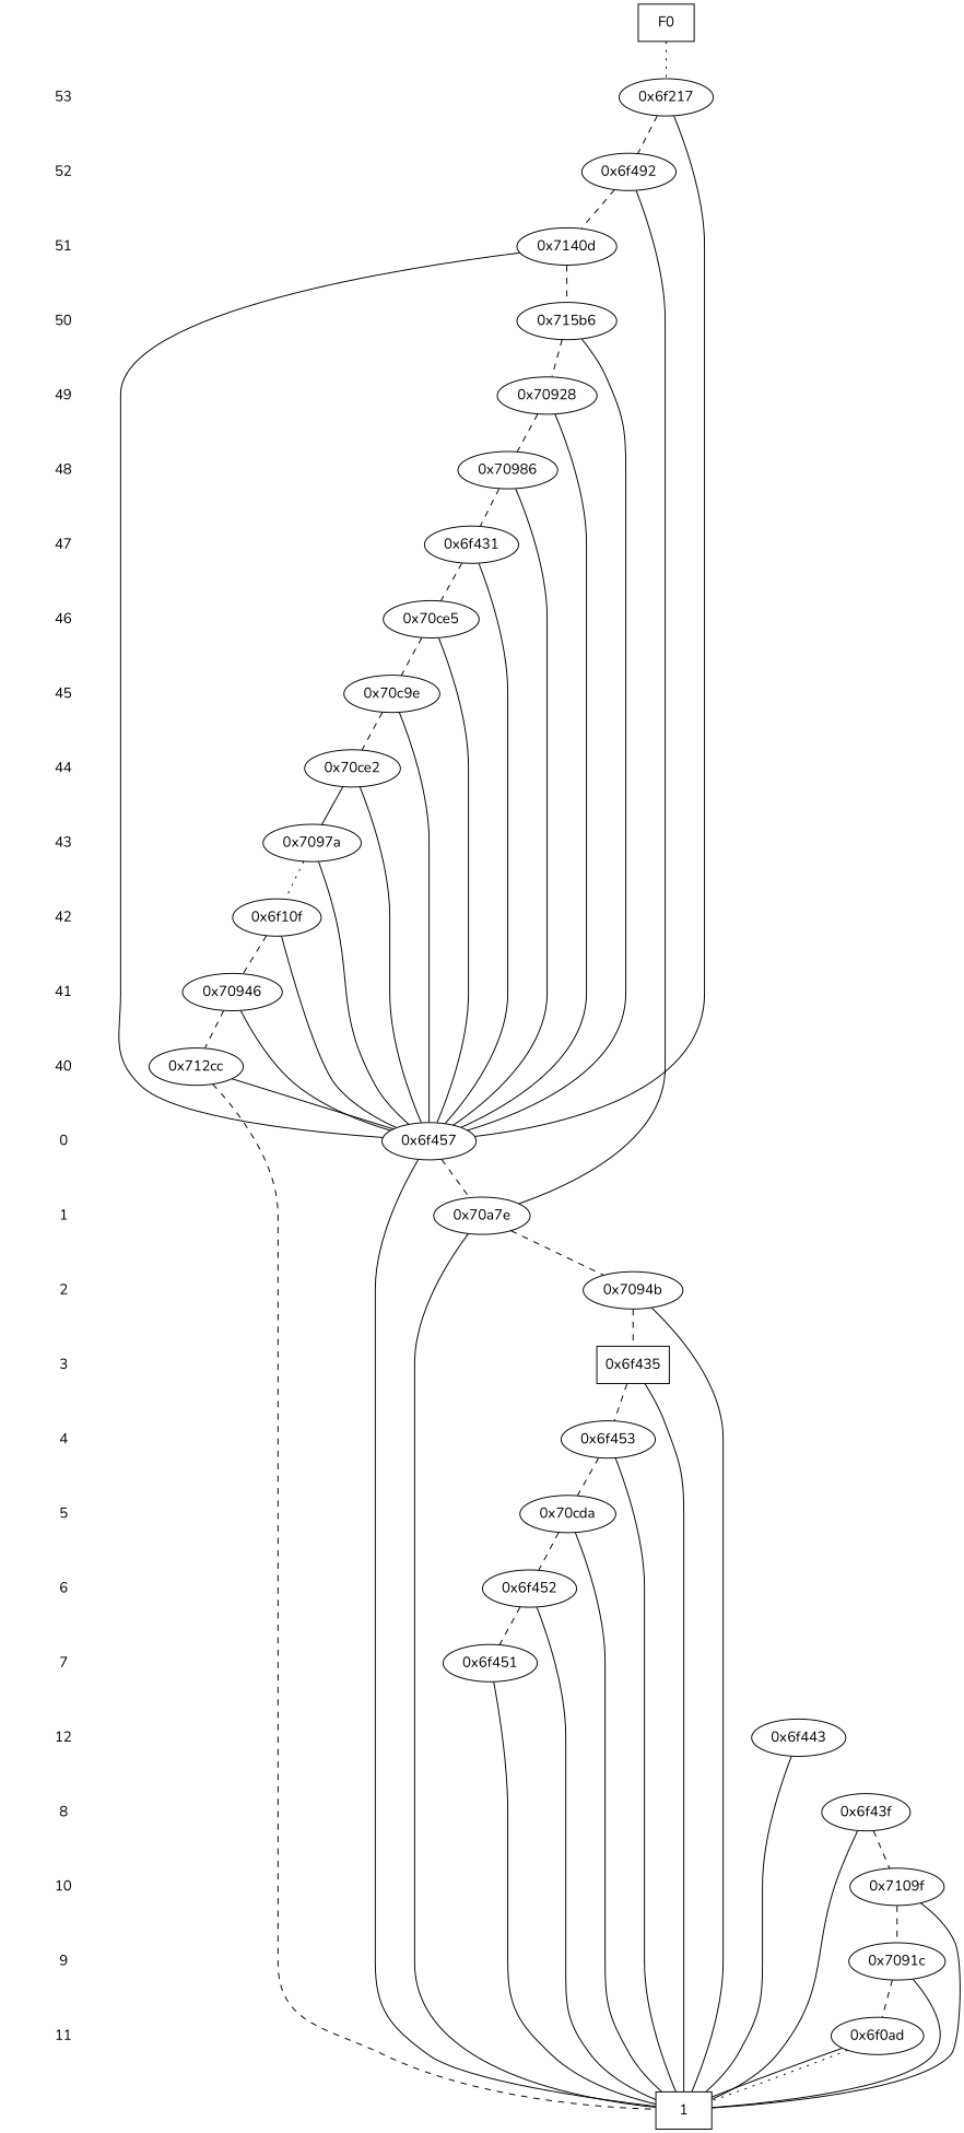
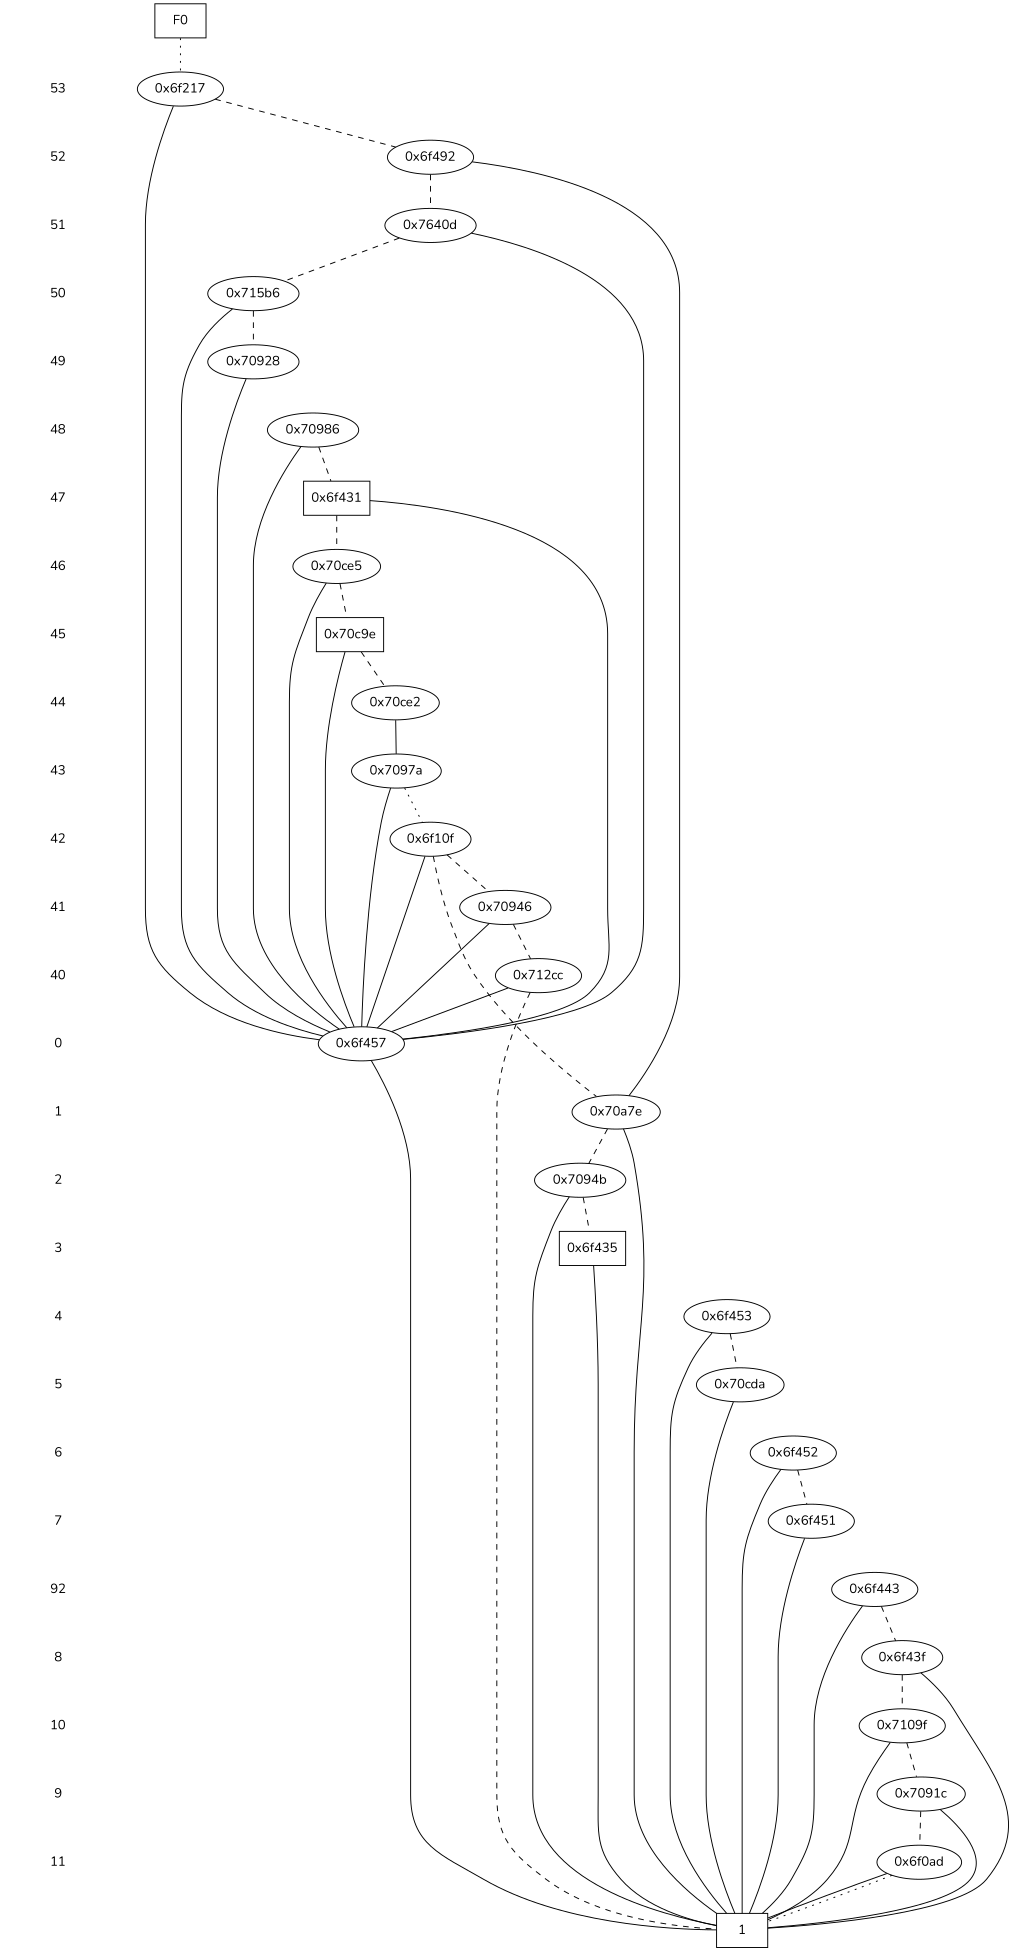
  digraph {
    fontname=Nunito
    node [fontname=Nunito shape=plaintext]
    edge [dir=none fontname=Nunito]
    "CONST NODES" [style=invis]
    " 53 "
    " 52 "
    " 51 "
    " 50 "
    " 49 "
    " 48 "
    " 47 "
    " 46 "
    " 45 "
    " 44 "
    " 43 "
    " 42 "
    " 41 "
    " 40 "
    " 0 "
    " 1 "
    " 2 "
    " 3 "
    " 4 "
    " 5 "
    " 6 "
    " 7 "
-   " 12 "
+   " 12 " [label=92]
    " 8 "
    " 10 "
    " 9 "
    " 11 "
    F0 [shape=box]
    "0x6f217" [shape=""]
    "0x6f492" [shape=""]
-   "0x7140d" [shape=""]
+   "0x7140d" [label="0x7640d" shape=""]
    "0x715b6" [shape=""]
    "0x70928" [shape=""]
    "0x70986" [shape=""]
-   "0x6f431" [shape=""]
+   "0x6f431" [shape=box]
    "0x70ce5" [shape=""]
-   "0x70c9e" [shape=""]
+   "0x70c9e" [shape=box]
    "0x70ce2" [shape=""]
    "0x7097a" [shape=""]
    "0x6f10f" [shape=""]
    "0x70946" [shape=""]
    "0x712cc" [shape=""]
    "0x6f457" [shape=""]
    "0x70a7e" [shape=""]
    "0x7094b" [shape=""]
    "0x6f435" [shape=box]
    "0x6f453" [shape=""]
    "0x70cda" [shape=""]
    "0x6f452" [shape=""]
    "0x6f451" [shape=""]
    "0x6f443" [shape=""]
    "0x6f43f" [shape=""]
    "0x7109f" [shape=""]
    "0x7091c" [shape=""]
    "0x6f0ad" [shape=""]
    n57 [label=1 shape=box]
    subgraph sub_1 {
      "CONST NODES"
      " 53 "
      " 52 "
      " 51 "
      " 50 "
      " 49 "
      " 48 "
      " 47 "
      " 46 "
      " 45 "
      " 44 "
      " 43 "
      " 42 "
      " 41 "
      " 40 "
      " 0 "
      " 1 "
      " 2 "
      " 3 "
      " 4 "
      " 5 "
      " 6 "
      " 7 "
      " 12 "
      " 8 "
      " 10 "
      " 9 "
      " 11 "
    }
    subgraph sub_2 {
      rank=same
      F0
    }
    subgraph sub_3 {
      rank=same
      " 53 "
      "0x6f217"
    }
    subgraph sub_4 {
      rank=same
      " 52 "
      "0x6f492"
    }
    subgraph sub_5 {
      rank=same
      " 51 "
      "0x7140d"
    }
    subgraph sub_6 {
      rank=same
      " 50 "
      "0x715b6"
    }
    subgraph sub_7 {
      rank=same
      " 49 "
      "0x70928"
    }
    subgraph sub_8 {
      rank=same
      " 48 "
      "0x70986"
    }
    subgraph sub_9 {
      rank=same
      " 47 "
      "0x6f431"
    }
    subgraph sub_10 {
      rank=same
      " 46 "
      "0x70ce5"
    }
    subgraph sub_11 {
      rank=same
      " 45 "
      "0x70c9e"
    }
    subgraph sub_12 {
      rank=same
      " 44 "
      "0x70ce2"
    }
    subgraph sub_13 {
      rank=same
      " 43 "
      "0x7097a"
    }
    subgraph sub_14 {
      rank=same
      " 42 "
      "0x6f10f"
    }
    subgraph sub_15 {
      rank=same
      " 41 "
      "0x70946"
    }
    subgraph sub_16 {
      rank=same
      " 40 "
      "0x712cc"
    }
    subgraph sub_17 {
      rank=same
      " 0 "
      "0x6f457"
    }
    subgraph sub_18 {
      rank=same
      " 1 "
      "0x70a7e"
    }
    subgraph sub_19 {
      rank=same
      " 2 "
      "0x7094b"
    }
    subgraph sub_20 {
      rank=same
      " 3 "
      "0x6f435"
    }
    subgraph sub_21 {
      rank=same
      " 4 "
      "0x6f453"
    }
    subgraph sub_22 {
      rank=same
      " 5 "
      "0x70cda"
    }
    subgraph sub_23 {
      rank=same
      " 6 "
      "0x6f452"
    }
    subgraph sub_24 {
      rank=same
      " 7 "
      "0x6f451"
    }
    subgraph sub_25 {
      rank=same
      " 12 "
      "0x6f443"
    }
    subgraph sub_26 {
      rank=same
      " 8 "
      "0x6f43f"
    }
    subgraph sub_27 {
      rank=same
      " 10 "
      "0x7109f"
    }
    subgraph sub_28 {
      rank=same
      " 9 "
      "0x7091c"
    }
    subgraph sub_29 {
      rank=same
      " 11 "
      "0x6f0ad"
    }
    subgraph sub_30 {
      rank=same
      "CONST NODES"
      subgraph sub_31 {
        rank=same
        n57
      }
    }
    " 53 " -> " 52 " [style=invis]
    " 52 " -> " 51 " [style=invis]
    " 51 " -> " 50 " [style=invis]
    " 50 " -> " 49 " [style=invis]
    " 49 " -> " 48 " [style=invis]
    " 48 " -> " 47 " [style=invis]
    " 47 " -> " 46 " [style=invis]
    " 46 " -> " 45 " [style=invis]
    " 45 " -> " 44 " [style=invis]
    " 44 " -> " 43 " [style=invis]
    " 43 " -> " 42 " [style=invis]
    " 42 " -> " 41 " [style=invis]
    " 41 " -> " 40 " [style=invis]
    " 40 " -> " 0 " [style=invis]
    " 0 " -> " 1 " [style=invis]
    " 1 " -> " 2 " [style=invis]
    " 2 " -> " 3 " [style=invis]
    " 3 " -> " 4 " [style=invis]
    " 4 " -> " 5 " [style=invis]
    " 5 " -> " 6 " [style=invis]
    " 6 " -> " 7 " [style=invis]
    " 7 " -> " 12 " [style=invis]
    " 12 " -> " 8 " [style=invis]
    " 8 " -> " 10 " [style=invis]
    " 10 " -> " 9 " [style=invis]
    " 9 " -> " 11 " [style=invis]
    " 11 " -> "CONST NODES" [style=invis]
    F0 -> "0x6f217" [style=dotted]
    "0x6f217" -> "0x6f492" [style=dashed]
    "0x6f217" -> "0x6f457"
    "0x6f492" -> "0x7140d" [style=dashed]
    "0x6f492" -> "0x70a7e"
    "0x7140d" -> "0x715b6" [style=dashed]
    "0x7140d" -> "0x6f457"
    "0x715b6" -> "0x70928" [style=dashed]
    "0x715b6" -> "0x6f457"
-   "0x70928" -> "0x70986" [style=dashed]
    "0x70928" -> "0x6f457"
    "0x70986" -> "0x6f431" [style=dashed]
    "0x70986" -> "0x6f457"
    "0x6f431" -> "0x70ce5" [style=dashed]
    "0x6f431" -> "0x6f457"
    "0x70ce5" -> "0x70c9e" [style=dashed]
    "0x70ce5" -> "0x6f457"
    "0x70c9e" -> "0x70ce2" [style=dashed]
    "0x70c9e" -> "0x6f457"
    "0x70ce2" -> "0x7097a" [style=solid]
-   "0x70ce2" -> "0x6f457"
    "0x7097a" -> "0x6f10f" [style=dotted]
    "0x7097a" -> "0x6f457"
    "0x6f10f" -> "0x70946" [style=dashed]
    "0x6f10f" -> "0x6f457"
    "0x70946" -> "0x712cc" [style=dashed]
    "0x70946" -> "0x6f457"
    "0x712cc" -> "0x6f457"
    "0x712cc" -> n57 [style=dashed]
-   "0x6f457" -> "0x70a7e" [style=dashed]
+   "0x6f10f" -> "0x70a7e" [style=dashed]
    "0x6f457" -> n57
    "0x70a7e" -> "0x7094b" [style=dashed]
    "0x70a7e" -> n57
    "0x7094b" -> "0x6f435" [style=dashed]
    "0x7094b" -> n57
-   "0x6f435" -> "0x6f453" [style=dashed]
    "0x6f435" -> n57
    "0x6f453" -> "0x70cda" [style=dashed]
    "0x6f453" -> n57
-   "0x70cda" -> "0x6f452" [style=dashed]
    "0x70cda" -> n57
    "0x6f452" -> "0x6f451" [style=dashed]
    "0x6f452" -> n57
    "0x6f451" -> n57
+   "0x6f443" -> "0x6f43f" [style=dashed]
    "0x6f443" -> n57
    "0x6f43f" -> "0x7109f" [style=dashed]
    "0x6f43f" -> n57
    "0x7109f" -> "0x7091c" [style=dashed]
    "0x7109f" -> n57
    "0x7091c" -> "0x6f0ad" [style=dashed]
    "0x7091c" -> n57
    "0x6f0ad" -> n57
    "0x6f0ad" -> n57 [style=dotted]
  }
